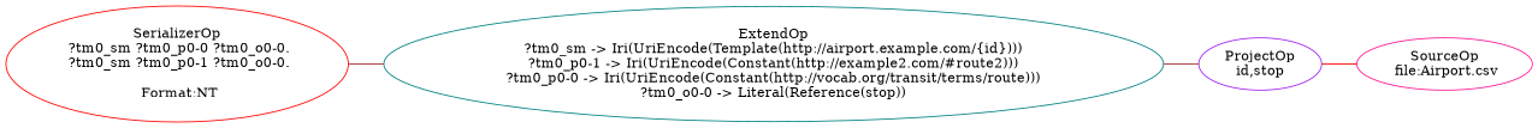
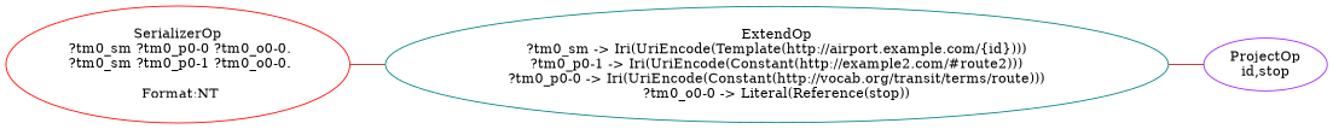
  graph {
    rankdir=LR
    edge [color=brown]
    n1 [label="SerializerOp\n ?tm0_sm ?tm0_p0-0 ?tm0_o0-0.\n ?tm0_sm ?tm0_p0-1 ?tm0_o0-0.\n\n Format:NT" color=red]
    n2 [label="ExtendOp\n?tm0_sm -> Iri(UriEncode(Template(http://airport.example.com/{id})))\n?tm0_p0-1 -> Iri(UriEncode(Constant(http://example2.com/#route2)))\n?tm0_p0-0 -> Iri(UriEncode(Constant(http://vocab.org/transit/terms/route)))\n?tm0_o0-0 -> Literal(Reference(stop))" color=teal]
    n3 [label="ProjectOp\nid,stop" color=purple]
-   n4 [label="SourceOp\n file:Airport.csv" color=deeppink]
    n1 -- n2
    n2 -- n3
-   n3 -- n4 [color=red]
  }
